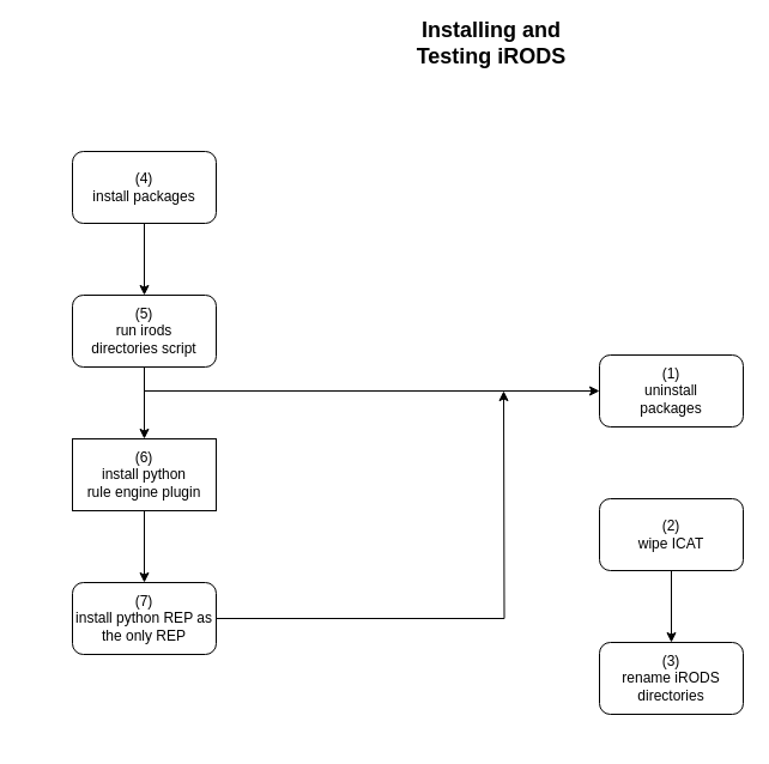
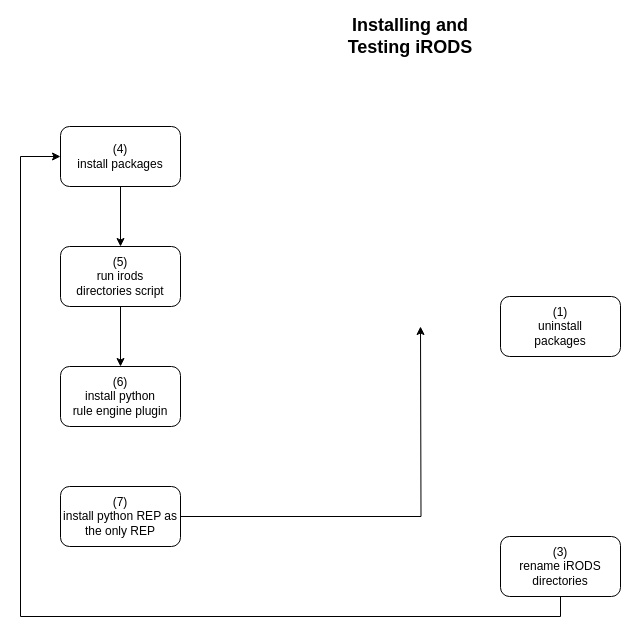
  <mxCell id="0" />
  <mxCell id="1" parent="0" />
  <mxCell id="2" style="edgeStyle=orthogonalEdgeStyle;rounded=0;orthogonalLoop=1;jettySize=auto;html=1;exitX=0.5;exitY=1;exitDx=0;exitDy=0;entryX=0.5;entryY=0;entryDx=0;entryDy=0;" parent="1" source="3" target="6" edge="1"><mxGeometry relative="1" as="geometry" /></mxCell>
  <mxCell id="3" value="&lt;div&gt;(4)&lt;/div&gt;&lt;div&gt;install packages&lt;br&gt;&lt;/div&gt;" style="rounded=1;whiteSpace=wrap;html=1;" parent="1" vertex="1"><mxGeometry x="60" y="120" width="120" height="60" as="geometry" /></mxCell>
- <mxCell id="4" style="edgeStyle=orthogonalEdgeStyle;rounded=0;orthogonalLoop=1;jettySize=auto;html=1;exitX=0.5;exitY=1;exitDx=0;exitDy=0;entryX=0;entryY=0.5;entryDx=0;entryDy=0;" parent="1" source="6" target="7" edge="1"><mxGeometry relative="1" as="geometry" /></mxCell>
  <mxCell id="5" style="edgeStyle=orthogonalEdgeStyle;rounded=0;orthogonalLoop=1;jettySize=auto;html=1;entryX=0.5;entryY=0;entryDx=0;entryDy=0;" parent="1" source="6" target="13" edge="1"><mxGeometry relative="1" as="geometry" /></mxCell>
  <mxCell id="6" value="&lt;div&gt;(5)&lt;/div&gt;&lt;div&gt;run irods&lt;/div&gt;&lt;div&gt;directories script&lt;br&gt;&lt;/div&gt;" style="rounded=1;whiteSpace=wrap;html=1;" parent="1" vertex="1"><mxGeometry x="60" y="240" width="120" height="60" as="geometry" /></mxCell>
  <mxCell id="7" value="&lt;div&gt;(1) &lt;br&gt;&lt;/div&gt;&lt;div&gt;uninstall&lt;/div&gt;&lt;div&gt;packages&lt;br&gt;&lt;/div&gt;" style="rounded=1;whiteSpace=wrap;html=1;" parent="1" vertex="1"><mxGeometry x="500" y="290" width="120" height="60" as="geometry" /></mxCell>
- <mxCell id="8" style="edgeStyle=orthogonalEdgeStyle;rounded=0;orthogonalLoop=1;jettySize=auto;html=1;exitX=0.5;exitY=1;exitDx=0;exitDy=0;entryX=0.5;entryY=0;entryDx=0;entryDy=0;" parent="1" source="9" target="11" edge="1"><mxGeometry relative="1" as="geometry" /></mxCell>
- <mxCell id="9" value="&lt;div&gt;(2)&lt;/div&gt;&lt;div&gt;wipe ICAT&lt;br&gt;&lt;/div&gt;" style="rounded=1;whiteSpace=wrap;html=1;" parent="1" vertex="1"><mxGeometry x="500" y="410" width="120" height="60" as="geometry" /></mxCell>
+ <mxCell id="10" style="edgeStyle=orthogonalEdgeStyle;rounded=0;orthogonalLoop=1;jettySize=auto;html=1;exitX=0.5;exitY=1;exitDx=0;exitDy=0;entryX=0;entryY=0.5;entryDx=0;entryDy=0;" parent="1" source="11" target="3" edge="1"><mxGeometry relative="1" as="geometry"><mxPoint x="20" y="340" as="targetPoint" /><Array as="points"><mxPoint x="560" y="610" /><mxPoint x="20" y="610" /><mxPoint x="20" y="150" /></Array></mxGeometry></mxCell>
  <mxCell id="11" value="&lt;div&gt;(3)&lt;/div&gt;&lt;div&gt;rename iRODS&lt;/div&gt;&lt;div&gt;directories&lt;br&gt;&lt;/div&gt;" style="rounded=1;whiteSpace=wrap;html=1;" parent="1" vertex="1"><mxGeometry x="500" y="530" width="120" height="60" as="geometry" /></mxCell>
- <mxCell id="12" style="edgeStyle=orthogonalEdgeStyle;rounded=0;orthogonalLoop=1;jettySize=auto;html=1;exitX=0.5;exitY=1;exitDx=0;exitDy=0;entryX=0.5;entryY=0;entryDx=0;entryDy=0;" parent="1" source="13" target="15" edge="1"><mxGeometry relative="1" as="geometry" /></mxCell>
- <mxCell id="13" value="&lt;div&gt;(6) &lt;br&gt;&lt;/div&gt;&lt;div&gt;install python&lt;/div&gt;&lt;div&gt;rule engine plugin&lt;br&gt;&lt;/div&gt;" style="whiteSpace=wrap;html=1;rounded=0;" parent="1" vertex="1"><mxGeometry x="60" y="360" width="120" height="60" as="geometry" /></mxCell>
+ <mxCell id="13" value="&lt;div&gt;(6) &lt;br&gt;&lt;/div&gt;&lt;div&gt;install python&lt;/div&gt;&lt;div&gt;rule engine plugin&lt;br&gt;&lt;/div&gt;" style="rounded=1;whiteSpace=wrap;html=1;" parent="1" vertex="1"><mxGeometry x="60" y="360" width="120" height="60" as="geometry" /></mxCell>
  <mxCell id="14" style="edgeStyle=orthogonalEdgeStyle;rounded=0;orthogonalLoop=1;jettySize=auto;html=1;exitX=1;exitY=0.5;exitDx=0;exitDy=0;" parent="1" source="15" edge="1"><mxGeometry relative="1" as="geometry"><mxPoint x="420" y="320" as="targetPoint" /></mxGeometry></mxCell>
  <mxCell id="15" value="&lt;div&gt;(7) &lt;br&gt;&lt;/div&gt;&lt;div&gt;install python REP as&lt;/div&gt;&lt;div&gt;the only REP&lt;br&gt;&lt;/div&gt;" style="rounded=1;whiteSpace=wrap;html=1;" parent="1" vertex="1"><mxGeometry x="60" y="480" width="120" height="60" as="geometry" /></mxCell>
  <mxCell id="16" value="&lt;h2&gt;Installing and Testing iRODS&lt;/h2&gt;" style="text;html=1;strokeColor=none;fillColor=none;align=center;verticalAlign=middle;whiteSpace=wrap;rounded=0;" parent="1" vertex="1"><mxGeometry x="330" y="20" width="160" height="20" as="geometry" /></mxCell>
